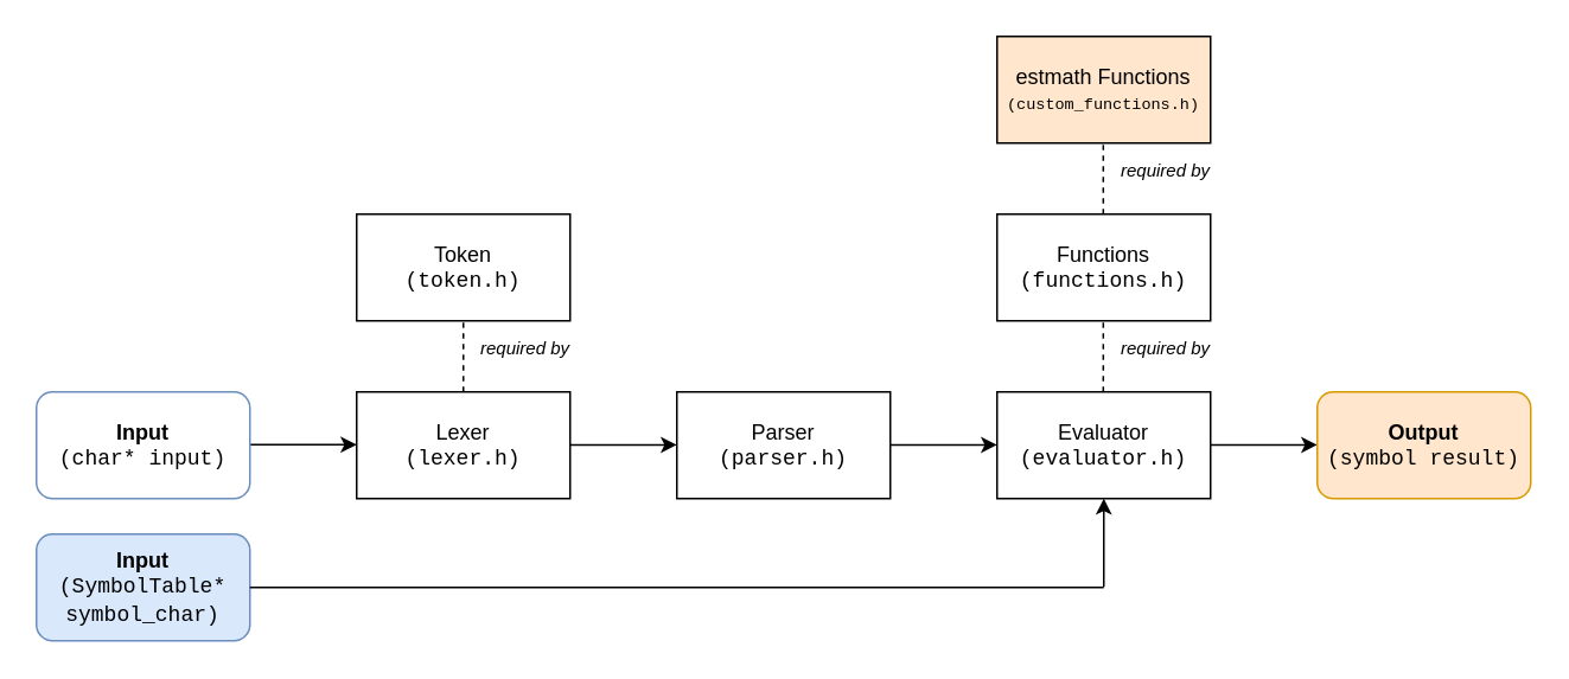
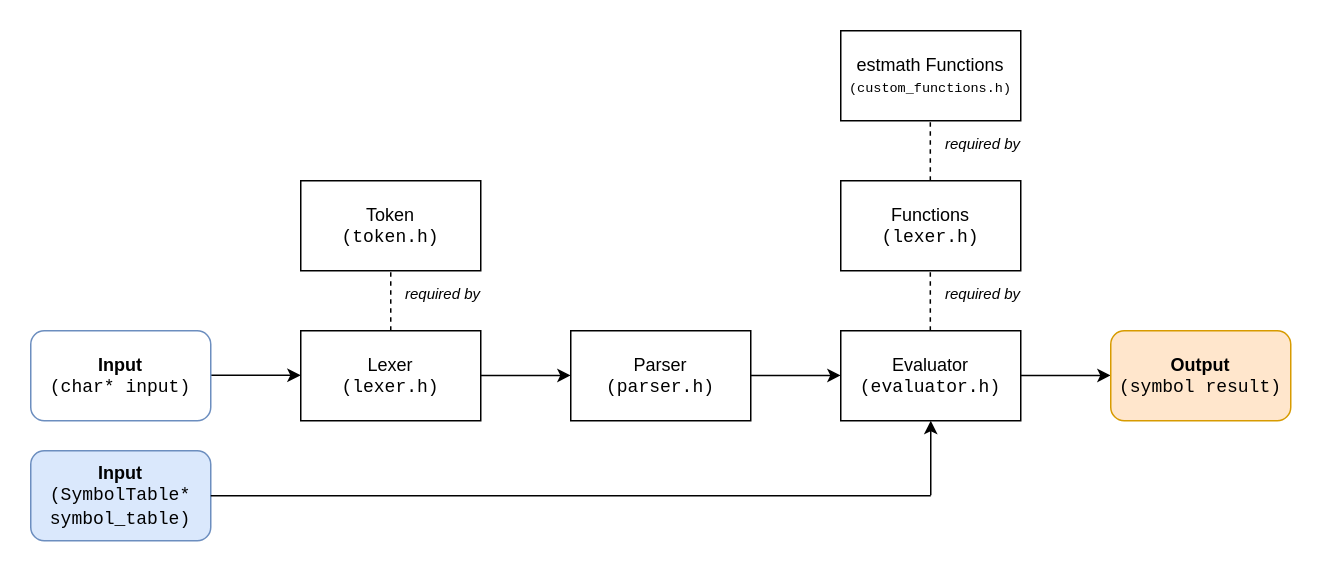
  <mxCell id="0" />
  <mxCell id="1" parent="0" />
  <mxCell id="2" value="Lexer&lt;div&gt;&lt;font face=&quot;Courier New&quot;&gt;(lexer.h)&lt;/font&gt;&lt;/div&gt;" style="rounded=0;whiteSpace=wrap;html=1;" vertex="1" parent="1"><mxGeometry x="200" y="220" width="120" height="60" as="geometry" /></mxCell>
  <mxCell id="3" value="Parser&lt;div&gt;&lt;span style=&quot;font-family: &amp;quot;Courier New&amp;quot;;&quot;&gt;(parser.h)&lt;/span&gt;&lt;/div&gt;" style="rounded=0;whiteSpace=wrap;html=1;" vertex="1" parent="1"><mxGeometry x="380" y="220" width="120" height="60" as="geometry" /></mxCell>
  <mxCell id="4" value="Token&lt;div&gt;&lt;span style=&quot;font-family: &amp;quot;Courier New&amp;quot;;&quot;&gt;(token.h)&lt;/span&gt;&lt;/div&gt;" style="rounded=0;whiteSpace=wrap;html=1;" vertex="1" parent="1"><mxGeometry x="200" y="120" width="120" height="60" as="geometry" /></mxCell>
  <mxCell id="5" value="Evaluator&lt;div&gt;&lt;span style=&quot;font-family: &amp;quot;Courier New&amp;quot;;&quot;&gt;(evaluator.h)&lt;/span&gt;&lt;/div&gt;" style="rounded=0;whiteSpace=wrap;html=1;" vertex="1" parent="1"><mxGeometry x="560" y="220" width="120" height="60" as="geometry" /></mxCell>
  <mxCell id="6" value="" style="endArrow=classic;html=1;rounded=0;" edge="1" parent="1"><mxGeometry width="50" height="50" relative="1" as="geometry"><mxPoint x="140" y="249.66" as="sourcePoint" /><mxPoint x="200" y="249.66" as="targetPoint" /></mxGeometry></mxCell>
  <mxCell id="7" value="" style="endArrow=none;dashed=1;html=1;rounded=0;exitX=0.5;exitY=0;exitDx=0;exitDy=0;" edge="1" parent="1" source="2"><mxGeometry width="50" height="50" relative="1" as="geometry"><mxPoint x="210" y="230" as="sourcePoint" /><mxPoint x="260" y="180" as="targetPoint" /></mxGeometry></mxCell>
  <mxCell id="8" value="" style="endArrow=classic;html=1;rounded=0;" edge="1" parent="1"><mxGeometry width="50" height="50" relative="1" as="geometry"><mxPoint x="320" y="249.8" as="sourcePoint" /><mxPoint x="380" y="249.8" as="targetPoint" /></mxGeometry></mxCell>
  <mxCell id="9" value="" style="endArrow=classic;html=1;rounded=0;" edge="1" parent="1"><mxGeometry width="50" height="50" relative="1" as="geometry"><mxPoint x="500" y="249.8" as="sourcePoint" /><mxPoint x="560" y="249.8" as="targetPoint" /></mxGeometry></mxCell>
  <mxCell id="10" value="" style="endArrow=classic;html=1;rounded=0;" edge="1" parent="1"><mxGeometry width="50" height="50" relative="1" as="geometry"><mxPoint x="680" y="249.8" as="sourcePoint" /><mxPoint x="740" y="249.8" as="targetPoint" /></mxGeometry></mxCell>
  <mxCell id="11" value="&lt;b&gt;Input&lt;/b&gt;&lt;div&gt;&lt;span style=&quot;font-family: &amp;quot;Courier New&amp;quot;;&quot;&gt;(char* input)&lt;/span&gt;&lt;/div&gt;" style="rounded=1;whiteSpace=wrap;html=1;fillColor=#ffffff;strokeColor=#6c8ebf;" vertex="1" parent="1"><mxGeometry x="20" y="220" width="120" height="60" as="geometry" /></mxCell>
  <mxCell id="12" value="&lt;b&gt;Output&lt;/b&gt;&lt;div&gt;&lt;span style=&quot;font-family: &amp;quot;Courier New&amp;quot;;&quot;&gt;(symbol result)&lt;/span&gt;&lt;/div&gt;" style="rounded=1;whiteSpace=wrap;html=1;fillColor=#ffe6cc;strokeColor=#d79b00;" vertex="1" parent="1"><mxGeometry x="740" y="220" width="120" height="60" as="geometry" /></mxCell>
- <mxCell id="13" value="&lt;b&gt;Input&lt;/b&gt;&lt;div&gt;&lt;font face=&quot;Courier New&quot;&gt;(SymbolTable* symbol_char)&lt;/font&gt;&lt;/div&gt;" style="rounded=1;whiteSpace=wrap;html=1;fillColor=#dae8fc;strokeColor=#6c8ebf;" vertex="1" parent="1"><mxGeometry x="20" y="300" width="120" height="60" as="geometry" /></mxCell>
+ <mxCell id="13" value="&lt;b&gt;Input&lt;/b&gt;&lt;div&gt;&lt;font face=&quot;Courier New&quot;&gt;(SymbolTable* symbol_table)&lt;/font&gt;&lt;/div&gt;" style="rounded=1;whiteSpace=wrap;html=1;fillColor=#dae8fc;strokeColor=#6c8ebf;" vertex="1" parent="1"><mxGeometry x="20" y="300" width="120" height="60" as="geometry" /></mxCell>
  <mxCell id="14" value="" style="endArrow=none;html=1;rounded=0;" edge="1" parent="1"><mxGeometry width="50" height="50" relative="1" as="geometry"><mxPoint x="140" y="330" as="sourcePoint" /><mxPoint x="620" y="330" as="targetPoint" /></mxGeometry></mxCell>
  <mxCell id="15" value="" style="endArrow=classic;html=1;rounded=0;entryX=0.5;entryY=1;entryDx=0;entryDy=0;" edge="1" parent="1" target="5"><mxGeometry width="50" height="50" relative="1" as="geometry"><mxPoint x="620" y="329.66" as="sourcePoint" /><mxPoint x="650" y="360" as="targetPoint" /></mxGeometry></mxCell>
- <mxCell id="16" value="Functions&lt;div&gt;&lt;span style=&quot;font-family: &amp;quot;Courier New&amp;quot;;&quot;&gt;(functions.h)&lt;/span&gt;&lt;/div&gt;" style="rounded=0;whiteSpace=wrap;html=1;" vertex="1" parent="1"><mxGeometry x="560" y="120" width="120" height="60" as="geometry" /></mxCell>
+ <mxCell id="16" value="Functions&lt;div&gt;&lt;span style=&quot;font-family: &amp;quot;Courier New&amp;quot;;&quot;&gt;(lexer.h)&lt;/span&gt;&lt;/div&gt;" style="rounded=0;whiteSpace=wrap;html=1;" vertex="1" parent="1"><mxGeometry x="560" y="120" width="120" height="60" as="geometry" /></mxCell>
  <mxCell id="17" value="" style="endArrow=none;dashed=1;html=1;rounded=0;exitX=0.5;exitY=0;exitDx=0;exitDy=0;" edge="1" parent="1"><mxGeometry width="50" height="50" relative="1" as="geometry"><mxPoint x="619.71" y="220" as="sourcePoint" /><mxPoint x="619.71" y="180" as="targetPoint" /></mxGeometry></mxCell>
- <mxCell id="18" value="estmath Functions&lt;div&gt;&lt;font style=&quot;font-size: 9px;&quot;&gt;&lt;span style=&quot;font-family: &amp;quot;Courier New&amp;quot;;&quot;&gt;(custom_&lt;/span&gt;&lt;span style=&quot;font-family: &amp;quot;Courier New&amp;quot;; background-color: initial;&quot;&gt;functions.h)&lt;/span&gt;&lt;/font&gt;&lt;/div&gt;" style="rounded=0;whiteSpace=wrap;html=1;fillColor=#ffe6cc;" vertex="1" parent="1"><mxGeometry x="560" y="20" width="120" height="60" as="geometry" /></mxCell>
+ <mxCell id="18" value="estmath Functions&lt;div&gt;&lt;font style=&quot;font-size: 9px;&quot;&gt;&lt;span style=&quot;font-family: &amp;quot;Courier New&amp;quot;;&quot;&gt;(custom_&lt;/span&gt;&lt;span style=&quot;font-family: &amp;quot;Courier New&amp;quot;; background-color: initial;&quot;&gt;functions.h)&lt;/span&gt;&lt;/font&gt;&lt;/div&gt;" style="rounded=0;whiteSpace=wrap;html=1;" vertex="1" parent="1"><mxGeometry x="560" y="20" width="120" height="60" as="geometry" /></mxCell>
  <mxCell id="19" value="" style="endArrow=none;dashed=1;html=1;rounded=0;exitX=0.5;exitY=0;exitDx=0;exitDy=0;" edge="1" parent="1"><mxGeometry width="50" height="50" relative="1" as="geometry"><mxPoint x="619.71" y="120" as="sourcePoint" /><mxPoint x="619.71" y="80" as="targetPoint" /></mxGeometry></mxCell>
  <mxCell id="20" value="&lt;i&gt;&lt;font style=&quot;font-size: 10px;&quot;&gt;required by&lt;/font&gt;&lt;/i&gt;" style="text;html=1;align=center;verticalAlign=middle;whiteSpace=wrap;rounded=0;" vertex="1" parent="1"><mxGeometry x="260" y="180" width="70" height="30" as="geometry" /></mxCell>
  <mxCell id="21" value="&lt;i&gt;&lt;font style=&quot;font-size: 10px;&quot;&gt;required by&lt;/font&gt;&lt;/i&gt;" style="text;html=1;align=center;verticalAlign=middle;whiteSpace=wrap;rounded=0;" vertex="1" parent="1"><mxGeometry x="620" y="180" width="70" height="30" as="geometry" /></mxCell>
  <mxCell id="22" value="&lt;i&gt;&lt;font style=&quot;font-size: 10px;&quot;&gt;required by&lt;/font&gt;&lt;/i&gt;" style="text;html=1;align=center;verticalAlign=middle;whiteSpace=wrap;rounded=0;" vertex="1" parent="1"><mxGeometry x="620" y="80" width="70" height="30" as="geometry" /></mxCell>
